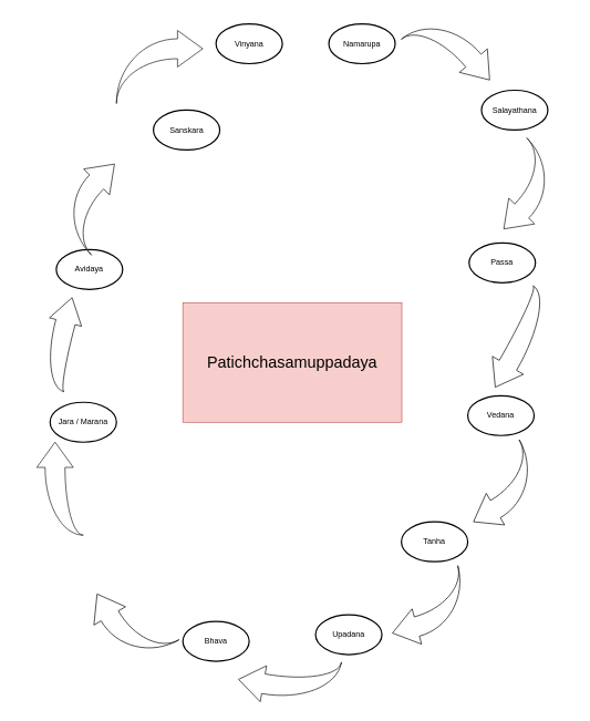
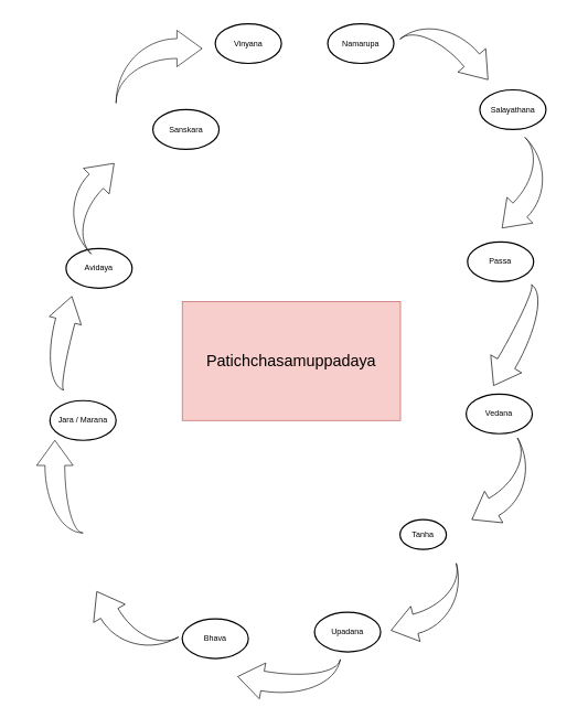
  <mxCell id="0" />
  <mxCell id="1" parent="0" />
- <mxCell id="2" value="Avidaya" style="strokeWidth=2;html=1;shape=mxgraph.flowchart.start_1;whiteSpace=wrap;" vertex="1" parent="1"><mxGeometry x="84.33" y="360" width="100" height="60" as="geometry" /></mxCell>
+ <mxCell id="2" value="Avidaya" style="strokeWidth=2;html=1;shape=mxgraph.flowchart.start_1;whiteSpace=wrap;" vertex="1" parent="1"><mxGeometry x="99.33" y="360" width="100" height="60" as="geometry" /></mxCell>
  <mxCell id="3" value="" style="html=1;shadow=0;dashed=0;align=center;verticalAlign=middle;shape=mxgraph.arrows2.jumpInArrow;dy=15;dx=38;arrowHead=55;rotation=-45;" vertex="1" parent="1"><mxGeometry x="84.33" y="240" width="121.34" height="100" as="geometry" /></mxCell>
  <mxCell id="4" value="Sanskara" style="strokeWidth=2;html=1;shape=mxgraph.flowchart.start_1;whiteSpace=wrap;" vertex="1" parent="1"><mxGeometry x="230.67" y="150" width="100" height="60" as="geometry" /></mxCell>
  <mxCell id="5" value="" style="html=1;shadow=0;dashed=0;align=center;verticalAlign=middle;shape=mxgraph.arrows2.jumpInArrow;dy=15;dx=38;arrowHead=55;rotation=0;" vertex="1" parent="1"><mxGeometry x="175" y="30" width="130" height="110" as="geometry" /></mxCell>
  <mxCell id="6" value="Vinyana" style="strokeWidth=2;html=1;shape=mxgraph.flowchart.start_1;whiteSpace=wrap;" vertex="1" parent="1"><mxGeometry x="325" y="20" width="100" height="60" as="geometry" /></mxCell>
  <mxCell id="7" value="Namarupa" style="strokeWidth=2;html=1;shape=mxgraph.flowchart.start_1;whiteSpace=wrap;" vertex="1" parent="1"><mxGeometry x="495" y="20" width="100" height="60" as="geometry" /></mxCell>
  <mxCell id="8" value="" style="html=1;shadow=0;dashed=0;align=center;verticalAlign=middle;shape=mxgraph.arrows2.jumpInArrow;dy=15;dx=38;arrowHead=55;rotation=50;" vertex="1" parent="1"><mxGeometry x="615.01" y="20" width="132.5" height="90" as="geometry" /></mxCell>
  <mxCell id="9" value="Salayathana" style="strokeWidth=2;html=1;shape=mxgraph.flowchart.start_1;whiteSpace=wrap;" vertex="1" parent="1"><mxGeometry x="725" y="120" width="100" height="60" as="geometry" /></mxCell>
  <mxCell id="10" value="" style="html=1;shadow=0;dashed=0;align=center;verticalAlign=middle;shape=mxgraph.arrows2.jumpInArrow;dy=15;dx=38;arrowHead=55;rotation=-240;" vertex="1" parent="1"><mxGeometry x="705.63" y="470.66" width="160.67" height="53.91" as="geometry" /></mxCell>
  <mxCell id="11" value="Passa" style="strokeWidth=2;html=1;shape=mxgraph.flowchart.start_1;whiteSpace=wrap;" vertex="1" parent="1"><mxGeometry x="706.34" y="350" width="100" height="60" as="geometry" /></mxCell>
  <mxCell id="12" value="" style="html=1;shadow=0;dashed=0;align=center;verticalAlign=middle;shape=mxgraph.arrows2.jumpInArrow;dy=15;dx=38;arrowHead=55;rotation=135;" vertex="1" parent="1"><mxGeometry x="725" y="220" width="121.34" height="100" as="geometry" /></mxCell>
  <mxCell id="13" value="Vedana" style="strokeWidth=2;html=1;shape=mxgraph.flowchart.start_1;whiteSpace=wrap;" vertex="1" parent="1"><mxGeometry x="704.33" y="580" width="100" height="60" as="geometry" /></mxCell>
  <mxCell id="14" value="" style="html=1;shadow=0;dashed=0;align=center;verticalAlign=middle;shape=mxgraph.arrows2.jumpInArrow;dy=15;dx=38;arrowHead=55;rotation=-210;" vertex="1" parent="1"><mxGeometry x="693.66" y="670" width="121.34" height="100" as="geometry" /></mxCell>
- <mxCell id="15" value="Tanha" style="strokeWidth=2;html=1;shape=mxgraph.flowchart.start_1;whiteSpace=wrap;" vertex="1" parent="1"><mxGeometry x="604.33" y="770" width="100" height="60" as="geometry" /></mxCell>
+ <mxCell id="15" value="Tanha" style="strokeWidth=2;html=1;shape=mxgraph.flowchart.start_1;whiteSpace=wrap;" vertex="1" parent="1"><mxGeometry x="604.33" y="770" width="70" height="45" as="geometry" /></mxCell>
  <mxCell id="16" value="" style="html=1;shadow=0;dashed=0;align=center;verticalAlign=middle;shape=mxgraph.arrows2.jumpInArrow;dy=15;dx=38;arrowHead=55;rotation=-195;" vertex="1" parent="1"><mxGeometry x="582.99" y="850" width="121.34" height="100" as="geometry" /></mxCell>
  <mxCell id="17" value="Upadana" style="strokeWidth=2;html=1;shape=mxgraph.flowchart.start_1;whiteSpace=wrap;" vertex="1" parent="1"><mxGeometry x="475" y="910" width="100" height="60" as="geometry" /></mxCell>
  <mxCell id="18" value="Bhava" style="strokeWidth=2;html=1;shape=mxgraph.flowchart.start_1;whiteSpace=wrap;" vertex="1" parent="1"><mxGeometry x="275" y="920" width="100" height="60" as="geometry" /></mxCell>
  <mxCell id="19" value="Jara / Marana" style="strokeWidth=2;html=1;shape=mxgraph.flowchart.start_1;whiteSpace=wrap;" vertex="1" parent="1"><mxGeometry x="75" y="590" width="100" height="60" as="geometry" /></mxCell>
  <mxCell id="20" value="" style="html=1;shadow=0;dashed=0;align=center;verticalAlign=middle;shape=mxgraph.arrows2.jumpInArrow;dy=15;dx=38;arrowHead=55;rotation=-170;" vertex="1" parent="1"><mxGeometry x="360.02" y="967.81" width="148.26" height="80" as="geometry" /></mxCell>
  <mxCell id="21" value="" style="html=1;shadow=0;dashed=0;align=center;verticalAlign=middle;shape=mxgraph.arrows2.jumpInArrow;dy=15;dx=38;arrowHead=55;rotation=-120;" vertex="1" parent="1"><mxGeometry x="135" y="870" width="121.34" height="100" as="geometry" /></mxCell>
  <mxCell id="22" value="" style="html=1;shadow=0;dashed=0;align=center;verticalAlign=middle;shape=mxgraph.arrows2.jumpInArrow;dy=15;dx=38;arrowHead=55;rotation=-90;" vertex="1" parent="1"><mxGeometry x="20" y="685" width="140" height="70" as="geometry" /></mxCell>
  <mxCell id="23" value="" style="html=1;shadow=0;dashed=0;align=center;verticalAlign=middle;shape=mxgraph.arrows2.jumpInArrow;dy=15;dx=38;arrowHead=55;rotation=-75;" vertex="1" parent="1"><mxGeometry x="20" y="475" width="140" height="50" as="geometry" /></mxCell>
  <mxCell id="24" value="Patichchasamuppadaya" style="text;html=1;strokeColor=#b85450;fillColor=#f8cecc;align=center;verticalAlign=middle;whiteSpace=wrap;rounded=0;fontSize=24;" vertex="1" parent="1"><mxGeometry x="275" y="440" width="330" height="180" as="geometry" /></mxCell>
